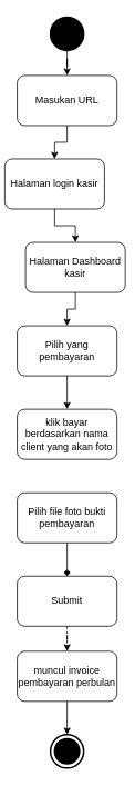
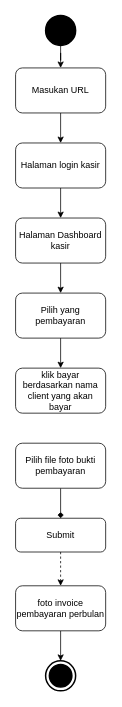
  <mxCell id="0" />
  <mxCell id="1" parent="0" />
  <mxCell id="2" value="" style="edgeStyle=orthogonalEdgeStyle;rounded=0;orthogonalLoop=1;jettySize=auto;html=1;" edge="1" parent="1" source="3" target="5"><mxGeometry relative="1" as="geometry" /></mxCell>
  <mxCell id="3" value="" style="shape=ellipse;html=1;fillColor=#000000;strokeWidth=2;verticalLabelPosition=bottom;verticalAlignment=top;perimeter=ellipsePerimeter;" vertex="1" parent="1"><mxGeometry x="60" y="20" width="40" height="40" as="geometry" /></mxCell>
  <mxCell id="4" value="" style="edgeStyle=orthogonalEdgeStyle;rounded=0;orthogonalLoop=1;jettySize=auto;html=1;" edge="1" parent="1" source="5" target="7"><mxGeometry relative="1" as="geometry" /></mxCell>
  <mxCell id="5" value="Masukan URL " style="shape=rect;html=1;rounded=1;whiteSpace=wrap;align=center;" vertex="1" parent="1"><mxGeometry x="20" y="90" width="120" height="60" as="geometry" /></mxCell>
  <mxCell id="6" value="" style="edgeStyle=orthogonalEdgeStyle;rounded=0;orthogonalLoop=1;jettySize=auto;html=1;" edge="1" parent="1" source="7" target="9"><mxGeometry relative="1" as="geometry" /></mxCell>
- <mxCell id="7" value="Halaman login kasir" style="shape=rect;html=1;rounded=1;whiteSpace=wrap;align=center;" vertex="1" parent="1"><mxGeometry x="5" y="190" width="120" height="60" as="geometry" /></mxCell>
+ <mxCell id="7" value="Halaman login kasir" style="shape=rect;html=1;rounded=1;whiteSpace=wrap;align=center;" vertex="1" parent="1"><mxGeometry x="20" y="190" width="120" height="60" as="geometry" /></mxCell>
  <mxCell id="8" value="" style="edgeStyle=orthogonalEdgeStyle;rounded=0;orthogonalLoop=1;jettySize=auto;html=1;" edge="1" parent="1" source="9" target="11"><mxGeometry relative="1" as="geometry" /></mxCell>
- <mxCell id="9" value="Halaman Dashboard kasir" style="shape=rect;html=1;rounded=1;whiteSpace=wrap;align=center;" vertex="1" parent="1"><mxGeometry x="30" y="290" width="120" height="60" as="geometry" /></mxCell>
+ <mxCell id="9" value="Halaman Dashboard kasir" style="shape=rect;html=1;rounded=1;whiteSpace=wrap;align=center;" vertex="1" parent="1"><mxGeometry x="20" y="290" width="120" height="60" as="geometry" /></mxCell>
  <mxCell id="10" value="" style="edgeStyle=orthogonalEdgeStyle;rounded=0;orthogonalLoop=1;jettySize=auto;html=1;" edge="1" parent="1" source="11" target="17"><mxGeometry relative="1" as="geometry" /></mxCell>
  <mxCell id="11" value="Pilih yang pembayaran" style="shape=rect;html=1;rounded=1;whiteSpace=wrap;align=center;" vertex="1" parent="1"><mxGeometry x="20" y="390" width="120" height="60" as="geometry" /></mxCell>
  <mxCell id="12" value="" style="edgeStyle=orthogonalEdgeStyle;rounded=0;orthogonalLoop=1;jettySize=auto;html=1;dashed=1;" edge="1" parent="1" source="13" target="19"><mxGeometry relative="1" as="geometry" /></mxCell>
- <mxCell id="13" value="Submit" style="shape=rect;html=1;rounded=1;whiteSpace=wrap;align=center;" vertex="1" parent="1"><mxGeometry x="20" y="690" width="120" height="60" as="geometry" /></mxCell>
+ <mxCell id="13" value="Submit" style="shape=rect;html=1;rounded=1;whiteSpace=wrap;align=center;" vertex="1" parent="1"><mxGeometry x="20" y="690" width="120" height="45" as="geometry" /></mxCell>
  <mxCell id="14" value="" style="html=1;shape=mxgraph.sysml.actFinal;strokeWidth=2;verticalLabelPosition=bottom;verticalAlignment=top;" vertex="1" parent="1"><mxGeometry x="60" y="880" width="40" height="40" as="geometry" /></mxCell>
  <mxCell id="15" value="" style="edgeStyle=orthogonalEdgeStyle;rounded=0;orthogonalLoop=1;jettySize=auto;html=1;endArrow=diamond;" edge="1" parent="1" source="16" target="13"><mxGeometry relative="1" as="geometry" /></mxCell>
  <mxCell id="16" value="Pilih file foto bukti pembayaran" style="shape=rect;html=1;rounded=1;whiteSpace=wrap;align=center;" vertex="1" parent="1"><mxGeometry x="20" y="590" width="120" height="60" as="geometry" /></mxCell>
- <mxCell id="17" value="klik bayar berdasarkan nama client yang akan foto" style="shape=rect;html=1;rounded=1;whiteSpace=wrap;align=center;" vertex="1" parent="1"><mxGeometry x="20" y="490" width="120" height="60" as="geometry" /></mxCell>
+ <mxCell id="17" value="klik bayar berdasarkan nama client yang akan bayar" style="shape=rect;html=1;rounded=1;whiteSpace=wrap;align=center;" vertex="1" parent="1"><mxGeometry x="20" y="490" width="120" height="60" as="geometry" /></mxCell>
  <mxCell id="18" value="" style="edgeStyle=orthogonalEdgeStyle;rounded=0;orthogonalLoop=1;jettySize=auto;html=1;" edge="1" parent="1" source="19" target="14"><mxGeometry relative="1" as="geometry" /></mxCell>
- <mxCell id="19" value="muncul invoice pembayaran perbulan" style="shape=rect;html=1;rounded=1;whiteSpace=wrap;align=center;" vertex="1" parent="1"><mxGeometry x="20" y="780" width="120" height="60" as="geometry" /></mxCell>
+ <mxCell id="19" value="foto invoice pembayaran perbulan" style="shape=rect;html=1;rounded=1;whiteSpace=wrap;align=center;" vertex="1" parent="1"><mxGeometry x="20" y="780" width="120" height="60" as="geometry" /></mxCell>
